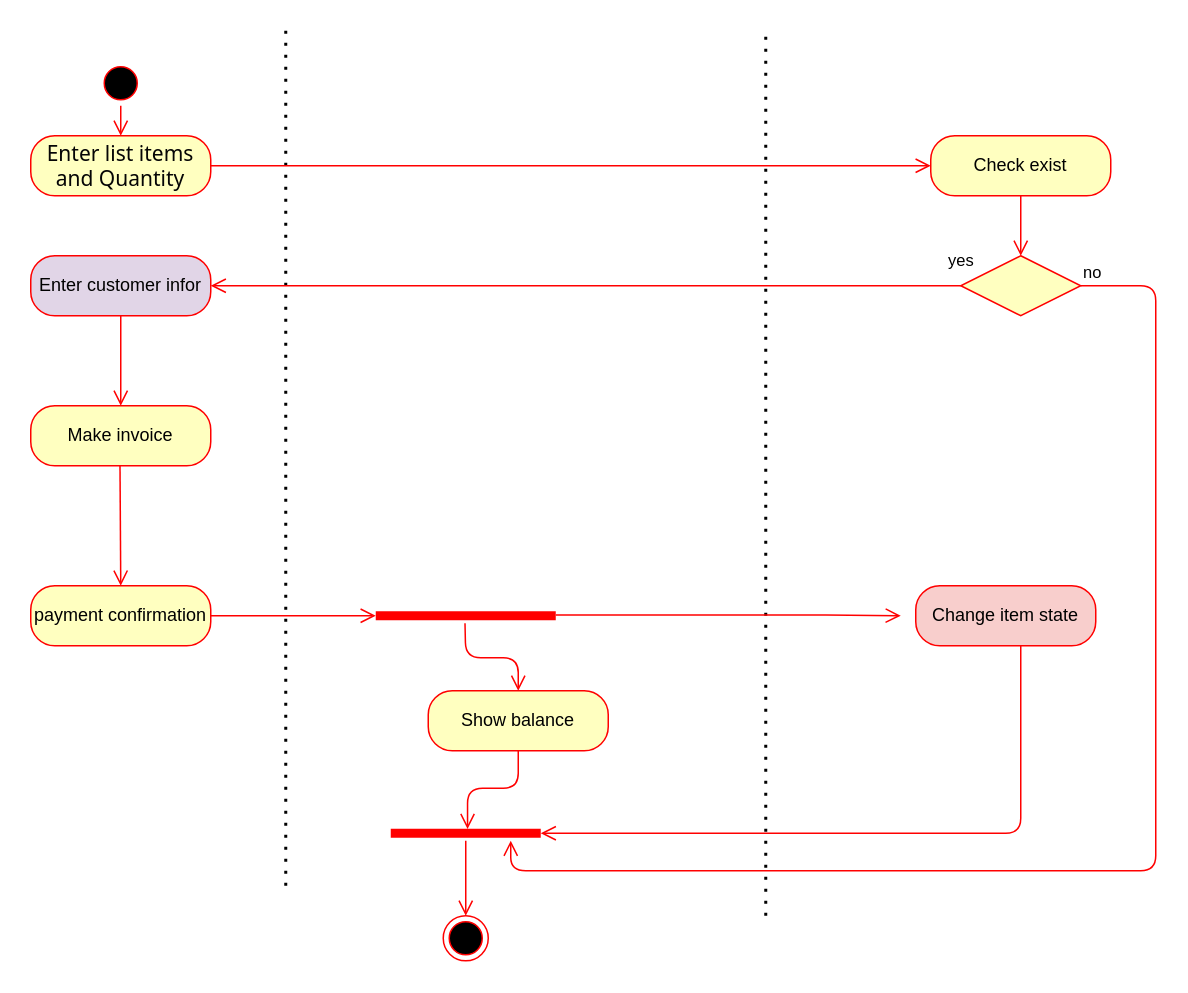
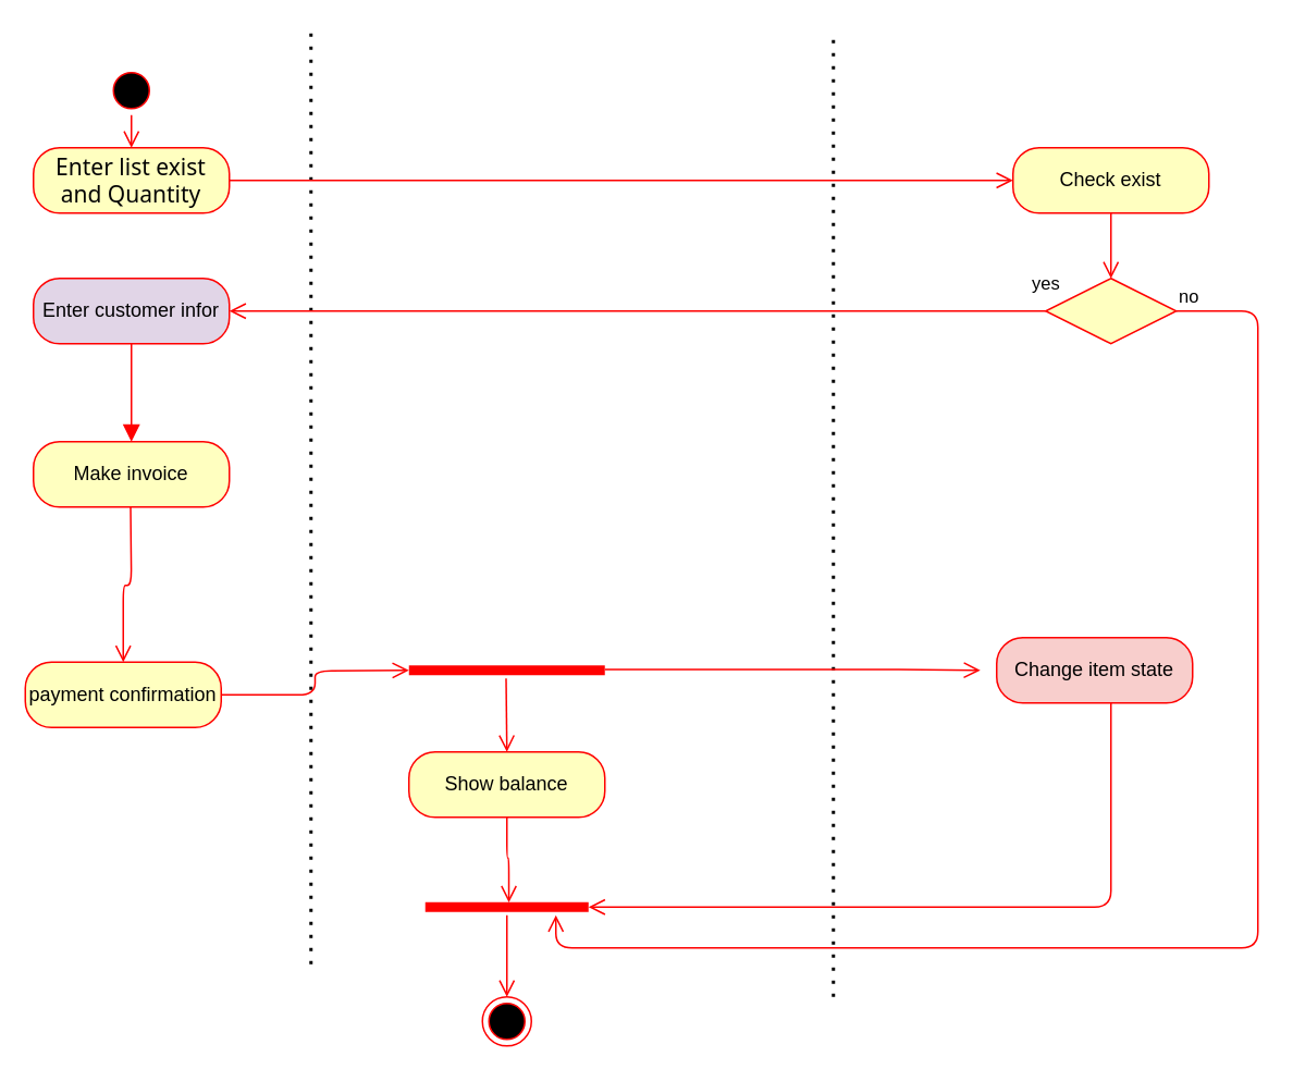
  <mxCell id="0" />
  <mxCell id="1" parent="0" />
  <mxCell id="2" value="" style="endArrow=none;dashed=1;html=1;dashPattern=1 3;strokeWidth=2;" parent="1" edge="1"><mxGeometry width="50" height="50" relative="1" as="geometry"><mxPoint x="190" y="590" as="sourcePoint" /><mxPoint x="190" y="20" as="targetPoint" /></mxGeometry></mxCell>
  <mxCell id="3" value="" style="endArrow=none;dashed=1;html=1;dashPattern=1 3;strokeWidth=2;" parent="1" edge="1"><mxGeometry width="50" height="50" relative="1" as="geometry"><mxPoint x="510" y="610" as="sourcePoint" /><mxPoint x="510" y="20" as="targetPoint" /></mxGeometry></mxCell>
  <mxCell id="4" value="" style="ellipse;html=1;shape=startState;fillColor=#000000;strokeColor=#ff0000;" parent="1" vertex="1"><mxGeometry x="65" y="40" width="30" height="30" as="geometry" /></mxCell>
  <mxCell id="5" value="" style="edgeStyle=orthogonalEdgeStyle;html=1;verticalAlign=bottom;endArrow=open;endSize=8;strokeColor=#ff0000;entryX=0.5;entryY=0;entryDx=0;entryDy=0;" parent="1" source="4" target="6" edge="1"><mxGeometry relative="1" as="geometry"><mxPoint x="80" y="130" as="targetPoint" /></mxGeometry></mxCell>
- <mxCell id="6" value="&lt;div&gt;&lt;font color=&quot;#050505&quot; face=&quot;Segoe UI Historic, Segoe UI, Helvetica, Arial, sans-serif&quot; style=&quot;font-size: 14px&quot;&gt;Enter list items and Quantity&lt;/font&gt;&lt;br&gt;&lt;/div&gt;" style="rounded=1;whiteSpace=wrap;html=1;arcSize=40;fontColor=#000000;fillColor=#ffffc0;strokeColor=#ff0000;shadow=0;glass=0;sketch=0;" parent="1" vertex="1"><mxGeometry x="20" y="90" width="120" height="40" as="geometry" /></mxCell>
+ <mxCell id="6" value="&lt;div&gt;&lt;font color=&quot;#050505&quot; face=&quot;Segoe UI Historic, Segoe UI, Helvetica, Arial, sans-serif&quot; style=&quot;font-size: 14px&quot;&gt;Enter list exist and Quantity&lt;/font&gt;&lt;br&gt;&lt;/div&gt;" style="rounded=1;whiteSpace=wrap;html=1;arcSize=40;fontColor=#000000;fillColor=#ffffc0;strokeColor=#ff0000;shadow=0;glass=0;sketch=0;" parent="1" vertex="1"><mxGeometry x="20" y="90" width="120" height="40" as="geometry" /></mxCell>
  <mxCell id="7" value="Check exist" style="rounded=1;whiteSpace=wrap;html=1;arcSize=40;fontColor=#000000;fillColor=#ffffc0;strokeColor=#ff0000;shadow=0;glass=0;sketch=0;" parent="1" vertex="1"><mxGeometry x="620" y="90" width="120" height="40" as="geometry" /></mxCell>
  <mxCell id="8" value="" style="edgeStyle=orthogonalEdgeStyle;html=1;verticalAlign=bottom;endArrow=open;endSize=8;strokeColor=#ff0000;entryX=0.5;entryY=0;entryDx=0;entryDy=0;" parent="1" source="7" target="9" edge="1"><mxGeometry relative="1" as="geometry"><mxPoint x="680" y="220" as="targetPoint" /></mxGeometry></mxCell>
  <mxCell id="9" value="" style="rhombus;whiteSpace=wrap;html=1;fillColor=#ffffc0;strokeColor=#ff0000;rounded=0;shadow=0;glass=0;sketch=0;" parent="1" vertex="1"><mxGeometry x="640" y="170" width="80" height="40" as="geometry" /></mxCell>
  <mxCell id="10" value="no" style="edgeStyle=orthogonalEdgeStyle;html=1;align=left;verticalAlign=bottom;endArrow=open;endSize=8;strokeColor=#ff0000;" parent="1" source="9" edge="1"><mxGeometry x="-1" relative="1" as="geometry"><mxPoint x="340" y="560" as="targetPoint" /><Array as="points"><mxPoint x="770" y="190" /><mxPoint x="770" y="580" /></Array></mxGeometry></mxCell>
  <mxCell id="11" value="yes" style="edgeStyle=orthogonalEdgeStyle;html=1;align=left;verticalAlign=top;endArrow=open;endSize=8;strokeColor=#ff0000;" parent="1" source="9" edge="1"><mxGeometry x="-0.96" y="-30" relative="1" as="geometry"><mxPoint x="140" y="190" as="targetPoint" /><mxPoint as="offset" /></mxGeometry></mxCell>
  <mxCell id="12" value="" style="edgeStyle=orthogonalEdgeStyle;html=1;verticalAlign=bottom;endArrow=open;endSize=8;strokeColor=#ff0000;entryX=0;entryY=0.5;entryDx=0;entryDy=0;exitX=1;exitY=0.5;exitDx=0;exitDy=0;" parent="1" source="6" target="7" edge="1"><mxGeometry relative="1" as="geometry"><mxPoint x="610" y="150" as="targetPoint" /><mxPoint x="140" y="180" as="sourcePoint" /></mxGeometry></mxCell>
  <mxCell id="13" value="Enter customer infor" style="rounded=1;whiteSpace=wrap;html=1;arcSize=40;fontColor=#000000;fillColor=#e1d5e7;strokeColor=#ff0000;shadow=0;glass=0;sketch=0;" parent="1" vertex="1"><mxGeometry x="20" y="170" width="120" height="40" as="geometry" /></mxCell>
- <mxCell id="14" value="" style="edgeStyle=orthogonalEdgeStyle;html=1;verticalAlign=bottom;endArrow=open;endSize=8;strokeColor=#ff0000;" parent="1" source="13" target="15" edge="1"><mxGeometry relative="1" as="geometry"><mxPoint x="80" y="270" as="targetPoint" /><Array as="points"><mxPoint x="80" y="260" /><mxPoint x="80" y="260" /></Array></mxGeometry></mxCell>
+ <mxCell id="14" value="" style="edgeStyle=orthogonalEdgeStyle;html=1;verticalAlign=bottom;endArrow=block;endSize=8;strokeColor=#ff0000;" parent="1" source="13" target="15" edge="1"><mxGeometry relative="1" as="geometry"><mxPoint x="80" y="270" as="targetPoint" /><Array as="points"><mxPoint x="80" y="260" /><mxPoint x="80" y="260" /></Array></mxGeometry></mxCell>
  <mxCell id="15" value="Make invoice" style="rounded=1;whiteSpace=wrap;html=1;arcSize=40;fontColor=#000000;fillColor=#ffffc0;strokeColor=#ff0000;shadow=0;glass=0;sketch=0;" parent="1" vertex="1"><mxGeometry x="20" y="270" width="120" height="40" as="geometry" /></mxCell>
- <mxCell id="16" value="payment confirmation" style="rounded=1;whiteSpace=wrap;html=1;arcSize=40;fontColor=#000000;fillColor=#ffffc0;strokeColor=#ff0000;shadow=0;glass=0;sketch=0;" parent="1" vertex="1"><mxGeometry x="20" y="390" width="120" height="40" as="geometry" /></mxCell>
+ <mxCell id="16" value="payment confirmation" style="rounded=1;whiteSpace=wrap;html=1;arcSize=40;fontColor=#000000;fillColor=#ffffc0;strokeColor=#ff0000;shadow=0;glass=0;sketch=0;" parent="1" vertex="1"><mxGeometry x="15" y="405" width="120" height="40" as="geometry" /></mxCell>
  <mxCell id="17" value="" style="edgeStyle=orthogonalEdgeStyle;html=1;verticalAlign=bottom;endArrow=open;endSize=8;strokeColor=#ff0000;entryX=0.5;entryY=0;entryDx=0;entryDy=0;" parent="1" target="16" edge="1"><mxGeometry relative="1" as="geometry"><mxPoint x="79.5" y="370" as="targetPoint" /><mxPoint x="79.5" y="310" as="sourcePoint" /><Array as="points" /></mxGeometry></mxCell>
  <mxCell id="18" value="" style="shape=line;html=1;strokeWidth=6;strokeColor=#ff0000;rounded=0;shadow=0;glass=0;sketch=0;" parent="1" vertex="1"><mxGeometry x="250" y="405" width="120" height="10" as="geometry" /></mxCell>
  <mxCell id="19" value="" style="edgeStyle=orthogonalEdgeStyle;html=1;verticalAlign=bottom;endArrow=open;endSize=8;strokeColor=#ff0000;entryX=0.5;entryY=0;entryDx=0;entryDy=0;" parent="1" target="23" edge="1"><mxGeometry relative="1" as="geometry"><mxPoint x="309.5" y="515" as="targetPoint" /><mxPoint x="309.5" y="415" as="sourcePoint" /><Array as="points" /></mxGeometry></mxCell>
  <mxCell id="20" value="" style="edgeStyle=orthogonalEdgeStyle;html=1;verticalAlign=bottom;endArrow=open;endSize=8;strokeColor=#ff0000;exitX=1;exitY=0.5;exitDx=0;exitDy=0;" parent="1" source="16" edge="1"><mxGeometry relative="1" as="geometry"><mxPoint x="250" y="410" as="targetPoint" /><mxPoint x="80" y="430" as="sourcePoint" /><Array as="points" /></mxGeometry></mxCell>
  <mxCell id="21" value="Change item state" style="rounded=1;whiteSpace=wrap;html=1;arcSize=40;fontColor=#000000;fillColor=#f8cecc;strokeColor=#ff0000;shadow=0;glass=0;sketch=0;" parent="1" vertex="1"><mxGeometry x="610" y="390" width="120" height="40" as="geometry" /></mxCell>
  <mxCell id="22" value="" style="edgeStyle=orthogonalEdgeStyle;html=1;verticalAlign=bottom;endArrow=open;endSize=8;strokeColor=#ff0000;exitX=1;exitY=0.5;exitDx=0;exitDy=0;" parent="1" edge="1"><mxGeometry relative="1" as="geometry"><mxPoint x="600" y="410" as="targetPoint" /><mxPoint x="370" y="409.5" as="sourcePoint" /><Array as="points"><mxPoint x="540" y="410" /><mxPoint x="540" y="410" /></Array></mxGeometry></mxCell>
- <mxCell id="23" value="Show balance" style="rounded=1;whiteSpace=wrap;html=1;arcSize=40;fontColor=#000000;fillColor=#ffffc0;strokeColor=#ff0000;shadow=0;glass=0;sketch=0;" parent="1" vertex="1"><mxGeometry x="285" y="460" width="120" height="40" as="geometry" /></mxCell>
+ <mxCell id="23" value="Show balance" style="rounded=1;whiteSpace=wrap;html=1;arcSize=40;fontColor=#000000;fillColor=#ffffc0;strokeColor=#ff0000;shadow=0;glass=0;sketch=0;" parent="1" vertex="1"><mxGeometry x="250" y="460" width="120" height="40" as="geometry" /></mxCell>
  <mxCell id="24" value="" style="edgeStyle=orthogonalEdgeStyle;html=1;verticalAlign=bottom;endArrow=open;endSize=8;strokeColor=#ff0000;entryX=0.512;entryY=0.22;entryDx=0;entryDy=0;entryPerimeter=0;" parent="1" source="23" target="25" edge="1"><mxGeometry relative="1" as="geometry"><mxPoint x="310" y="620" as="targetPoint" /></mxGeometry></mxCell>
  <mxCell id="25" value="" style="shape=line;html=1;strokeWidth=6;strokeColor=#ff0000;rounded=0;shadow=0;glass=0;sketch=0;" parent="1" vertex="1"><mxGeometry x="260" y="550" width="100" height="10" as="geometry" /></mxCell>
  <mxCell id="26" value="" style="edgeStyle=orthogonalEdgeStyle;html=1;verticalAlign=bottom;endArrow=open;endSize=8;strokeColor=#ff0000;entryX=0.5;entryY=0;entryDx=0;entryDy=0;" parent="1" source="25" target="28" edge="1"><mxGeometry relative="1" as="geometry"><mxPoint x="260" y="630" as="targetPoint" /><Array as="points" /></mxGeometry></mxCell>
  <mxCell id="27" value="" style="edgeStyle=orthogonalEdgeStyle;html=1;verticalAlign=bottom;endArrow=open;endSize=8;strokeColor=#ff0000;entryX=1;entryY=0.5;entryDx=0;entryDy=0;entryPerimeter=0;" parent="1" target="25" edge="1"><mxGeometry relative="1" as="geometry"><mxPoint x="630" y="500" as="targetPoint" /><mxPoint x="680" y="430" as="sourcePoint" /><Array as="points"><mxPoint x="680" y="555" /></Array></mxGeometry></mxCell>
  <mxCell id="28" value="" style="ellipse;html=1;shape=endState;fillColor=#000000;strokeColor=#ff0000;rounded=0;shadow=0;glass=0;sketch=0;" parent="1" vertex="1"><mxGeometry x="295" y="610" width="30" height="30" as="geometry" /></mxCell>
